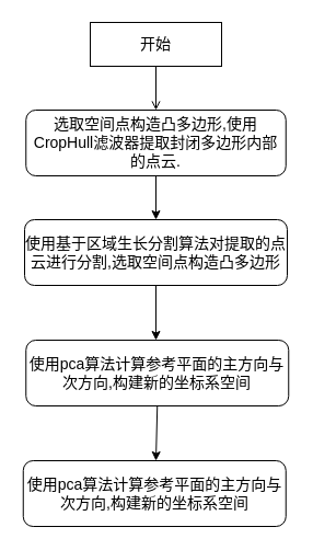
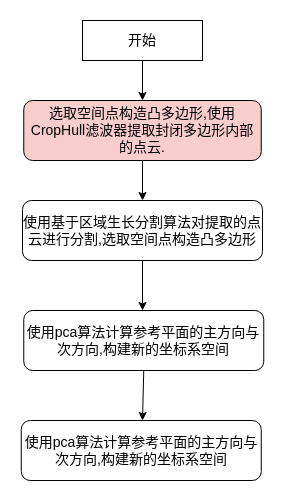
  <mxCell id="0" />
  <mxCell id="1" parent="0" />
  <mxCell id="2" value="&lt;font style=&quot;font-size: 14px;&quot;&gt;开始&lt;/font&gt;" style="whiteSpace=wrap;html=1;rounded=0;" vertex="1" parent="1"><mxGeometry x="82" width="120" height="40" as="geometry" y="20" /></mxCell>
- <mxCell id="3" value="" style="edgeStyle=none;orthogonalLoop=1;jettySize=auto;html=1;rounded=0;fontSize=14;exitX=0.5;exitY=1;exitDx=0;exitDy=0;entryX=0.5;entryY=0;entryDx=0;entryDy=0;endArrow=open;" edge="1" parent="1" source="2" target="4"><mxGeometry width="80" relative="1" as="geometry"><mxPoint x="-8" y="100" as="sourcePoint" /><mxPoint x="142" y="130" as="targetPoint" /><Array as="points" /></mxGeometry></mxCell>
- <mxCell id="4" value="&lt;div&gt;选取空间点构造凸多边形,使用CropHull滤波器提取封闭多边形内部的点云.&lt;/div&gt;" style="rounded=1;whiteSpace=wrap;html=1;fontSize=14;" vertex="1" parent="1"><mxGeometry x="23.25" y="100" width="237.5" height="60" as="geometry" /></mxCell>
+ <mxCell id="3" value="" style="edgeStyle=none;orthogonalLoop=1;jettySize=auto;html=1;rounded=0;fontSize=14;exitX=0.5;exitY=1;exitDx=0;exitDy=0;entryX=0.5;entryY=0;entryDx=0;entryDy=0;" edge="1" parent="1" source="2" target="4"><mxGeometry width="80" relative="1" as="geometry"><mxPoint x="-8" y="100" as="sourcePoint" /><mxPoint x="142" y="130" as="targetPoint" /><Array as="points" /></mxGeometry></mxCell>
+ <mxCell id="4" value="&lt;div&gt;选取空间点构造凸多边形,使用CropHull滤波器提取封闭多边形内部的点云.&lt;/div&gt;" style="rounded=1;whiteSpace=wrap;html=1;fontSize=14;fillColor=#f8cecc;" vertex="1" parent="1"><mxGeometry x="23.25" y="100" width="237.5" height="60" as="geometry" /></mxCell>
  <mxCell id="5" value="使用基于区域生长分割算法对提取的点云进行分割,选取空间点构造凸多边形" style="rounded=1;whiteSpace=wrap;html=1;fontSize=14;" vertex="1" parent="1"><mxGeometry x="22" y="200" width="240" height="60" as="geometry" /></mxCell>
  <mxCell id="6" value="" style="edgeStyle=none;orthogonalLoop=1;jettySize=auto;html=1;rounded=0;fontSize=14;exitX=0.5;exitY=1;exitDx=0;exitDy=0;entryX=0.5;entryY=0;entryDx=0;entryDy=0;" edge="1" parent="1"><mxGeometry width="80" relative="1" as="geometry"><mxPoint x="142" y="160" as="sourcePoint" /><mxPoint x="142" y="200" as="targetPoint" /><Array as="points" /></mxGeometry></mxCell>
  <mxCell id="7" value="" style="edgeStyle=none;orthogonalLoop=1;jettySize=auto;html=1;rounded=0;fontSize=14;exitX=0.5;exitY=1;exitDx=0;exitDy=0;entryX=0.5;entryY=0;entryDx=0;entryDy=0;" edge="1" parent="1" source="5"><mxGeometry width="80" relative="1" as="geometry"><mxPoint x="142" y="270" as="sourcePoint" /><mxPoint x="142" y="310" as="targetPoint" /><Array as="points" /></mxGeometry></mxCell>
  <mxCell id="8" value="使用pca算法计算参考平面的主方向与次方向,构建新的坐标系空间" style="rounded=1;whiteSpace=wrap;html=1;fontSize=14;" vertex="1" parent="1"><mxGeometry x="23.25" y="310" width="240" height="60" as="geometry" /></mxCell>
  <mxCell id="9" value="" style="edgeStyle=none;orthogonalLoop=1;jettySize=auto;html=1;rounded=0;fontSize=14;exitX=0.5;exitY=1;exitDx=0;exitDy=0;" edge="1" parent="1" source="8"><mxGeometry width="80" relative="1" as="geometry"><mxPoint x="132" y="390" as="sourcePoint" /><mxPoint x="142" y="420" as="targetPoint" /><Array as="points" /></mxGeometry></mxCell>
  <mxCell id="10" value="使用pca算法计算参考平面的主方向与次方向,构建新的坐标系空间" style="rounded=1;whiteSpace=wrap;html=1;fontSize=14;" vertex="1" parent="1"><mxGeometry x="20.75" y="420" width="240" height="60" as="geometry" /></mxCell>
